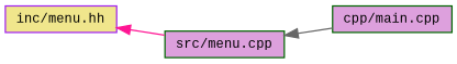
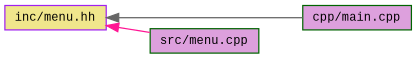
  digraph {
    fontname="Liberation Mono"
    rankdir=LR
    node [color=darkgreen fillcolor=plum fontname="Liberation Mono" fontsize=10 shape=record style=filled]
    edge [dir=back fontname="Liberation Mono" fontsize=10 labelfontname=Helvetica labelfontsize=10 style=solid]
    n1 [color=purple fillcolor=khaki fontcolor=black height=0.2 label="inc/menu.hh" width=0.4]
    n2 [height=0.2 label="cpp/main.cpp" width=0.4]
    n3 [height=0.2 label="src/menu.cpp" width=0.4]
-   n3 -> n2 [color=gray40]
+   n1 -> n2 [color=gray40]
    n1 -> n3 [color=deeppink]
  }
